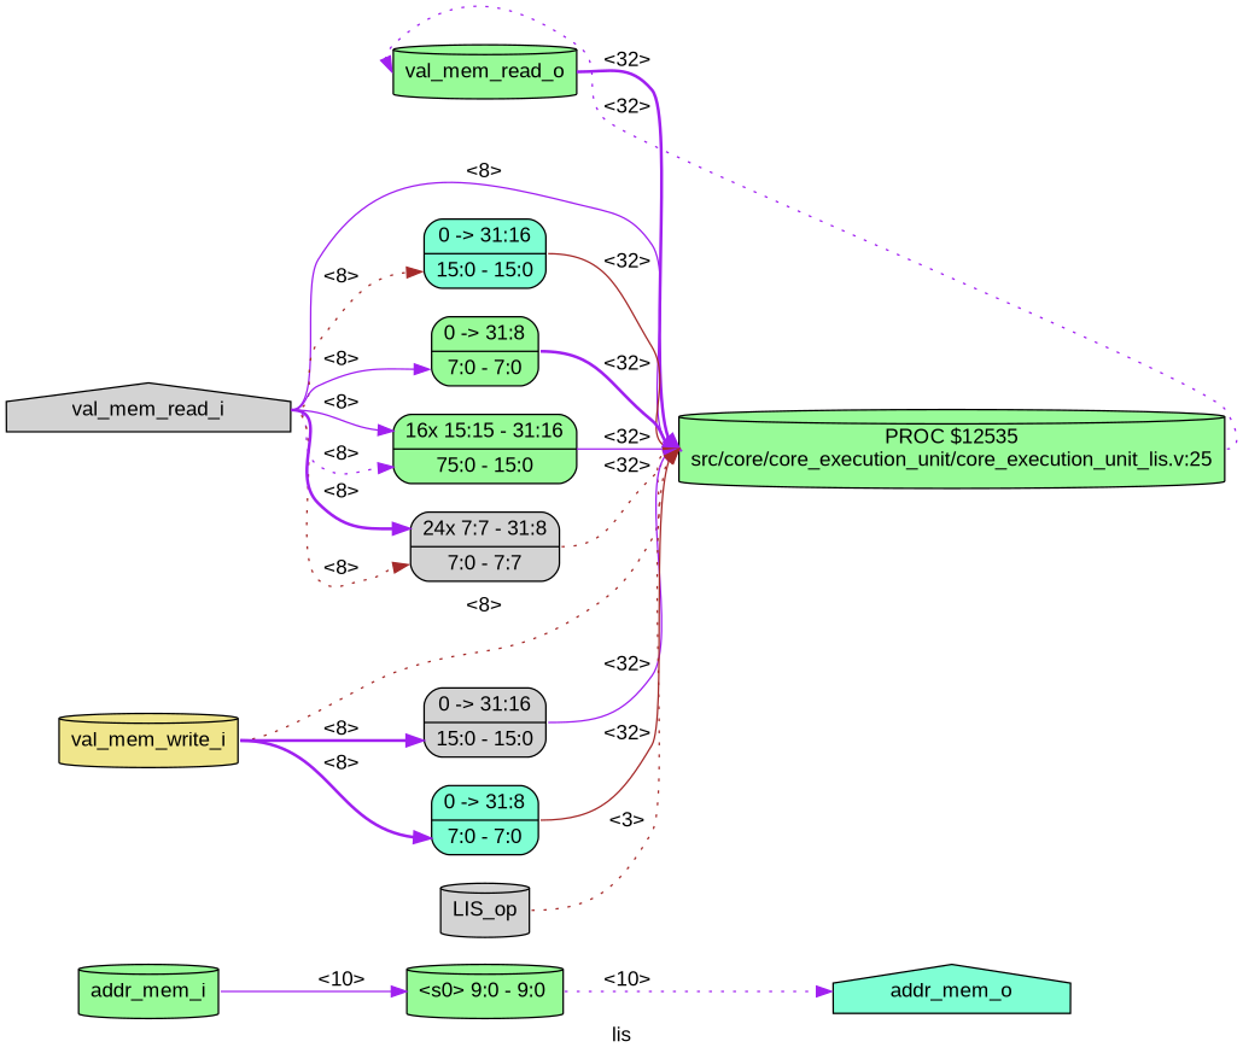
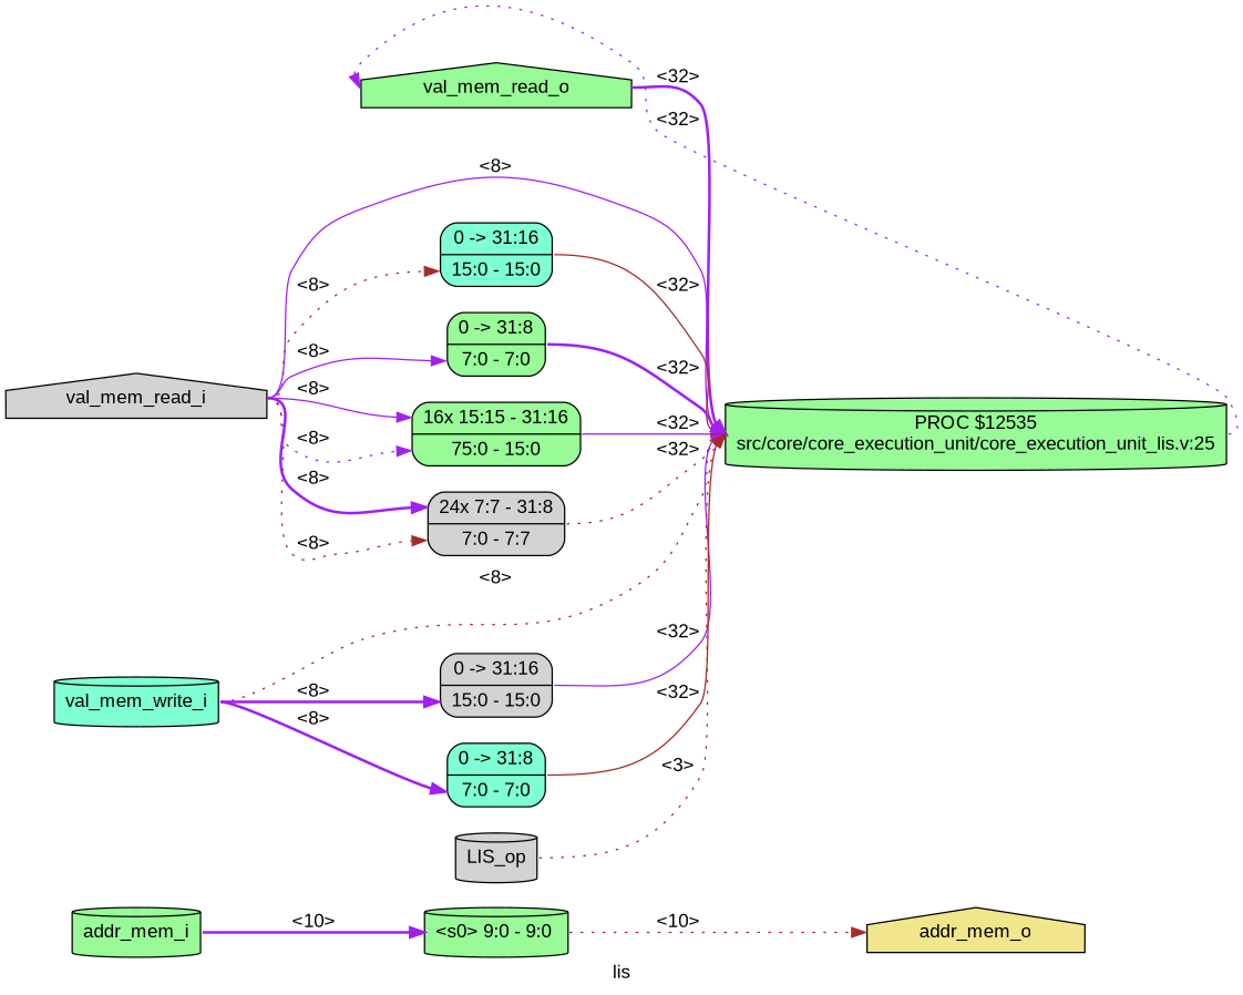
  digraph {
    fontname="Liberation Sans"
    label=lis
    rankdir=LR
    remincross=true
    node [fillcolor=palegreen fontname="Liberation Sans" shape=record style="rounded,filled"]
    edge [color=purple fontname="Liberation Sans" headport=w style=solid tailport=e]
-   n1 [color=black fillcolor=aquamarine fontcolor=black label=addr_mem_o shape=house style=filled]
+   n1 [color=black fillcolor=khaki fontcolor=black label=addr_mem_o shape=house style=filled]
    n2 [color=black fontcolor=black label=addr_mem_i shape=cylinder style=filled]
    n3 [label="<s0> 9:0 - 9:0 " shape=cylinder]
-   n4 [color=black fontcolor=black label=val_mem_read_o shape=cylinder style=filled]
+   n4 [color=black fontcolor=black label=val_mem_read_o shape=house style=filled]
    n5 [label="PROC $12535\nsrc/core/core_execution_unit/core_execution_unit_lis.v:25" shape=cylinder]
    n6 [color=black fillcolor=lightgrey fontcolor=black label=val_mem_read_i shape=house style=filled]
    n7 [fillcolor=aquamarine label="0 -&gt; 31:16 |<s0> 15:0 - 15:0 "]
    n8 [label="0 -&gt; 31:8 |<s0> 7:0 - 7:0 "]
    n9 [label="<s16> 16x 15:15 - 31:16 |<s0> 75:0 - 15:0 "]
    n10 [fillcolor=lightgrey label="<s24> 24x 7:7 - 31:8 |<s0> 7:0 - 7:7 "]
-   n11 [color=black fillcolor=khaki fontcolor=black label=val_mem_write_i shape=cylinder style=filled]
+   n11 [color=black fillcolor=aquamarine fontcolor=black label=val_mem_write_i shape=cylinder style=filled]
    n12 [fillcolor=lightgrey label="0 -&gt; 31:16 |<s0> 15:0 - 15:0 "]
    n13 [fillcolor=aquamarine label="0 -&gt; 31:8 |<s0> 7:0 - 7:0 "]
    n14 [color=black fillcolor=lightgrey fontcolor=black label=LIS_op shape=cylinder style=filled]
-   n2 -> n3 [headport="s0:w" label="<10>"]
-   n3 -> n1 [label="<10>" style=dotted]
+   n2 -> n3 [headport="s0:w" label="<10>" style=bold]
+   n3 -> n1 [color=brown label="<10>" style=dotted]
    n4 -> n5 [label="<32>" style=bold]
    n5 -> n4 [label="<32>" style=dotted]
    n6 -> n5 [label="<8>"]
    n6 -> n7 [color=brown headport="s0:w" label="<8>" style=dotted]
    n6 -> n8 [headport="s0:w" label="<8>"]
    n6 -> n9 [headport="s0:w" label="<8>" style=dotted]
    n6 -> n9 [headport="s16:w" label="<8>"]
    n6 -> n10 [color=brown headport="s0:w" label="<8>" style=dotted]
    n6 -> n10 [headport="s24:w" label="<8>" style=bold]
    n7 -> n5 [color=brown label="<32>"]
    n8 -> n5 [label="<32>" style=bold]
    n9 -> n5 [label="<32>"]
    n10 -> n5 [color=brown label="<32>" style=dotted]
    n11 -> n5 [color=brown label="<8>" style=dotted]
    n11 -> n12 [headport="s0:w" label="<8>" style=bold]
    n11 -> n13 [headport="s0:w" label="<8>" style=bold]
    n12 -> n5 [label="<32>"]
    n13 -> n5 [color=brown label="<32>"]
    n14 -> n5 [color=brown label="<3>" style=dotted]
  }
